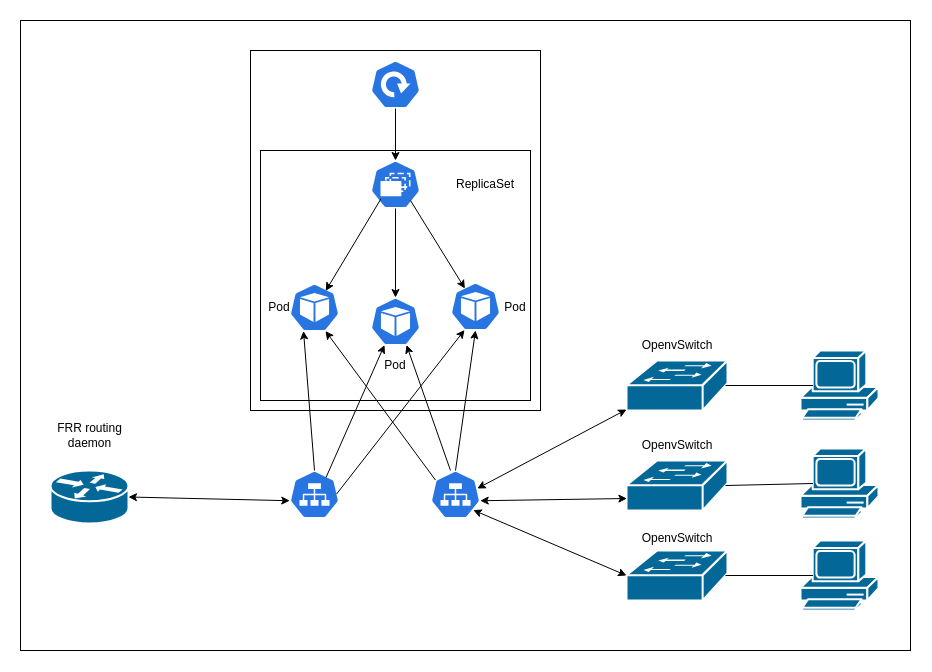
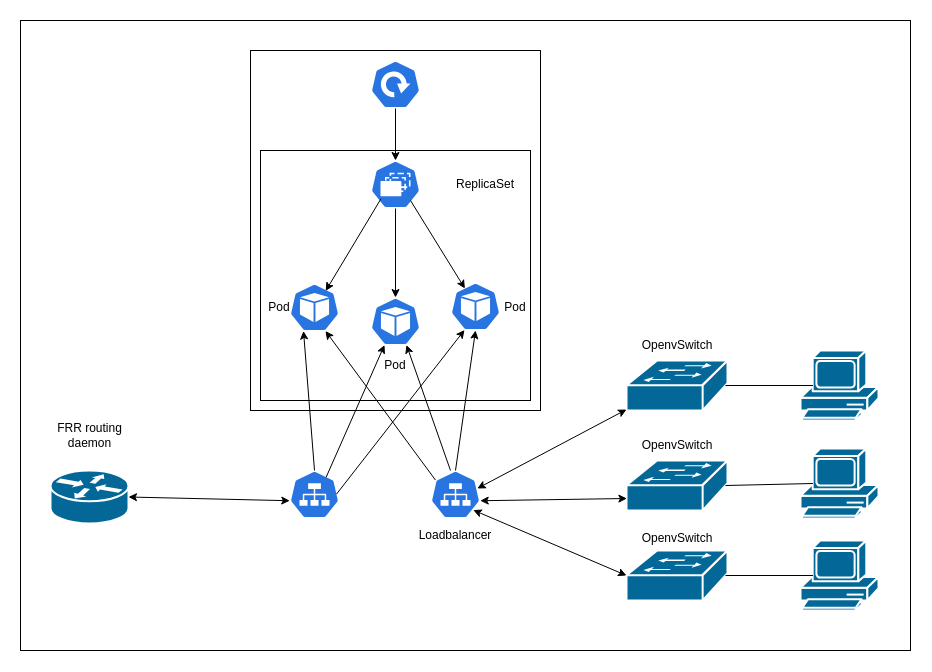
  <mxCell id="0" />
  <mxCell id="1" parent="0" />
  <mxCell id="2" value="" style="rounded=0;whiteSpace=wrap;html=1;" vertex="1" parent="1"><mxGeometry x="20" y="20" width="890" height="630" as="geometry" /></mxCell>
  <mxCell id="3" value="" style="rounded=0;whiteSpace=wrap;html=1;" parent="1" vertex="1"><mxGeometry x="250" y="50" width="290" height="360" as="geometry" /></mxCell>
  <mxCell id="4" value="" style="rounded=0;whiteSpace=wrap;html=1;" parent="1" vertex="1"><mxGeometry x="260" y="150" width="270" height="250" as="geometry" /></mxCell>
  <mxCell id="5" value="" style="shape=mxgraph.cisco.routers.router;sketch=0;html=1;pointerEvents=1;dashed=0;fillColor=#036897;strokeColor=#ffffff;strokeWidth=2;verticalLabelPosition=bottom;verticalAlign=top;align=center;outlineConnect=0;" parent="1" vertex="1"><mxGeometry x="50" y="470" width="78" height="53" as="geometry" /></mxCell>
  <mxCell id="6" value="" style="sketch=0;html=1;dashed=0;whitespace=wrap;fillColor=#2875E2;strokeColor=#ffffff;points=[[0.005,0.63,0],[0.1,0.2,0],[0.9,0.2,0],[0.5,0,0],[0.995,0.63,0],[0.72,0.99,0],[0.5,1,0],[0.28,0.99,0]];verticalLabelPosition=bottom;align=center;verticalAlign=top;shape=mxgraph.kubernetes.icon;prIcon=pod" parent="1" vertex="1"><mxGeometry x="289" y="283" width="50" height="48" as="geometry" /></mxCell>
  <mxCell id="7" value="" style="sketch=0;html=1;dashed=0;whitespace=wrap;fillColor=#2875E2;strokeColor=#ffffff;points=[[0.005,0.63,0],[0.1,0.2,0],[0.9,0.2,0],[0.5,0,0],[0.995,0.63,0],[0.72,0.99,0],[0.5,1,0],[0.28,0.99,0]];verticalLabelPosition=bottom;align=center;verticalAlign=top;shape=mxgraph.kubernetes.icon;prIcon=pod" parent="1" vertex="1"><mxGeometry x="370" y="297" width="50" height="48" as="geometry" /></mxCell>
  <mxCell id="8" value="" style="sketch=0;html=1;dashed=0;whitespace=wrap;fillColor=#2875E2;strokeColor=#ffffff;points=[[0.005,0.63,0],[0.1,0.2,0],[0.9,0.2,0],[0.5,0,0],[0.995,0.63,0],[0.72,0.99,0],[0.5,1,0],[0.28,0.99,0]];verticalLabelPosition=bottom;align=center;verticalAlign=top;shape=mxgraph.kubernetes.icon;prIcon=pod" parent="1" vertex="1"><mxGeometry x="450" y="282" width="50" height="48" as="geometry" /></mxCell>
  <mxCell id="9" value="" style="sketch=0;html=1;dashed=0;whitespace=wrap;fillColor=#2875E2;strokeColor=#ffffff;points=[[0.005,0.63,0],[0.1,0.2,0],[0.9,0.2,0],[0.5,0,0],[0.995,0.63,0],[0.72,0.99,0],[0.5,1,0],[0.28,0.99,0]];verticalLabelPosition=bottom;align=center;verticalAlign=top;shape=mxgraph.kubernetes.icon;prIcon=deploy" parent="1" vertex="1"><mxGeometry x="370" y="60" width="50" height="48" as="geometry" /></mxCell>
  <mxCell id="10" value="" style="sketch=0;html=1;dashed=0;whitespace=wrap;fillColor=#2875E2;strokeColor=#ffffff;points=[[0.005,0.63,0],[0.1,0.2,0],[0.9,0.2,0],[0.5,0,0],[0.995,0.63,0],[0.72,0.99,0],[0.5,1,0],[0.28,0.99,0]];verticalLabelPosition=bottom;align=center;verticalAlign=top;shape=mxgraph.kubernetes.icon;prIcon=rs" parent="1" vertex="1"><mxGeometry x="370" y="160" width="50" height="48" as="geometry" /></mxCell>
  <mxCell id="11" value="" style="endArrow=classic;html=1;rounded=0;entryX=0.5;entryY=0;entryDx=0;entryDy=0;entryPerimeter=0;exitX=0.5;exitY=1;exitDx=0;exitDy=0;exitPerimeter=0;" parent="1" source="10" target="7" edge="1"><mxGeometry width="50" height="50" relative="1" as="geometry"><mxPoint x="490" y="450" as="sourcePoint" /><mxPoint x="430" y="300" as="targetPoint" /></mxGeometry></mxCell>
  <mxCell id="12" value="" style="endArrow=classic;html=1;rounded=0;entryX=0.288;entryY=0.125;entryDx=0;entryDy=0;entryPerimeter=0;" parent="1" target="8" edge="1"><mxGeometry width="50" height="50" relative="1" as="geometry"><mxPoint x="410" y="200" as="sourcePoint" /><mxPoint x="450" y="210" as="targetPoint" /></mxGeometry></mxCell>
  <mxCell id="13" value="" style="endArrow=classic;html=1;rounded=0;entryX=0.724;entryY=0.154;entryDx=0;entryDy=0;entryPerimeter=0;exitX=0.208;exitY=0.8;exitDx=0;exitDy=0;exitPerimeter=0;" parent="1" source="10" target="6" edge="1"><mxGeometry width="50" height="50" relative="1" as="geometry"><mxPoint x="350" y="470" as="sourcePoint" /><mxPoint x="410" y="350" as="targetPoint" /></mxGeometry></mxCell>
  <mxCell id="14" value="" style="sketch=0;html=1;dashed=0;whitespace=wrap;fillColor=#2875E2;strokeColor=#ffffff;points=[[0.005,0.63,0],[0.1,0.2,0],[0.9,0.2,0],[0.5,0,0],[0.995,0.63,0],[0.72,0.99,0],[0.5,1,0],[0.28,0.99,0]];verticalLabelPosition=bottom;align=center;verticalAlign=top;shape=mxgraph.kubernetes.icon;prIcon=svc" parent="1" vertex="1"><mxGeometry x="430" y="470" width="50" height="48" as="geometry" /></mxCell>
  <mxCell id="15" value="" style="shape=mxgraph.cisco.switches.workgroup_switch;sketch=0;html=1;pointerEvents=1;dashed=0;fillColor=#036897;strokeColor=#ffffff;strokeWidth=2;verticalLabelPosition=bottom;verticalAlign=top;align=center;outlineConnect=0;" parent="1" vertex="1"><mxGeometry x="626" y="360" width="101" height="50" as="geometry" /></mxCell>
  <mxCell id="16" value="" style="shape=mxgraph.cisco.switches.workgroup_switch;sketch=0;html=1;pointerEvents=1;dashed=0;fillColor=#036897;strokeColor=#ffffff;strokeWidth=2;verticalLabelPosition=bottom;verticalAlign=top;align=center;outlineConnect=0;" parent="1" vertex="1"><mxGeometry x="626" y="460" width="101" height="50" as="geometry" /></mxCell>
  <mxCell id="17" value="" style="shape=mxgraph.cisco.switches.workgroup_switch;sketch=0;html=1;pointerEvents=1;dashed=0;fillColor=#036897;strokeColor=#ffffff;strokeWidth=2;verticalLabelPosition=bottom;verticalAlign=top;align=center;outlineConnect=0;" parent="1" vertex="1"><mxGeometry x="626" y="550" width="101" height="50" as="geometry" /></mxCell>
  <mxCell id="18" value="" style="endArrow=classic;startArrow=classic;html=1;rounded=0;entryX=0;entryY=0.98;entryDx=0;entryDy=0;entryPerimeter=0;exitX=0.936;exitY=0.375;exitDx=0;exitDy=0;exitPerimeter=0;" parent="1" source="14" target="15" edge="1"><mxGeometry width="50" height="50" relative="1" as="geometry"><mxPoint x="640" y="220" as="sourcePoint" /><mxPoint x="740" y="230" as="targetPoint" /></mxGeometry></mxCell>
  <mxCell id="19" value="" style="endArrow=classic;startArrow=classic;html=1;rounded=0;exitX=0.995;exitY=0.63;exitDx=0;exitDy=0;entryX=0.004;entryY=0.76;entryDx=0;entryDy=0;entryPerimeter=0;exitPerimeter=0;" parent="1" source="14" target="16" edge="1"><mxGeometry width="50" height="50" relative="1" as="geometry"><mxPoint x="640" y="291.507" as="sourcePoint" /><mxPoint x="740" y="330" as="targetPoint" /></mxGeometry></mxCell>
  <mxCell id="20" value="" style="endArrow=classic;startArrow=classic;html=1;rounded=0;entryX=0;entryY=0.5;entryDx=0;entryDy=0;entryPerimeter=0;exitX=0.856;exitY=0.825;exitDx=0;exitDy=0;exitPerimeter=0;" parent="1" source="14" target="17" edge="1"><mxGeometry width="50" height="50" relative="1" as="geometry"><mxPoint x="640" y="379" as="sourcePoint" /><mxPoint x="770" y="390" as="targetPoint" /></mxGeometry></mxCell>
+ <mxCell id="21" value="Loadbalancer" style="text;html=1;strokeColor=none;fillColor=none;align=center;verticalAlign=middle;whiteSpace=wrap;rounded=0;" parent="1" vertex="1"><mxGeometry x="425" y="520" width="60" height="30" as="geometry" /></mxCell>
  <mxCell id="22" value="" style="endArrow=classic;html=1;rounded=0;exitX=0.5;exitY=1;exitDx=0;exitDy=0;exitPerimeter=0;" parent="1" source="9" target="10" edge="1"><mxGeometry width="50" height="50" relative="1" as="geometry"><mxPoint x="260" y="380" as="sourcePoint" /><mxPoint x="520" y="30" as="targetPoint" /></mxGeometry></mxCell>
  <mxCell id="23" value="" style="endArrow=classic;html=1;rounded=0;entryX=0.5;entryY=1;entryDx=0;entryDy=0;entryPerimeter=0;exitX=0.5;exitY=0;exitDx=0;exitDy=0;exitPerimeter=0;" parent="1" source="14" target="8" edge="1"><mxGeometry width="50" height="50" relative="1" as="geometry"><mxPoint x="600" y="440" as="sourcePoint" /><mxPoint x="650" y="390" as="targetPoint" /></mxGeometry></mxCell>
  <mxCell id="24" value="" style="endArrow=classic;html=1;rounded=0;entryX=0.72;entryY=0.99;entryDx=0;entryDy=0;entryPerimeter=0;" parent="1" target="7" edge="1"><mxGeometry width="50" height="50" relative="1" as="geometry"><mxPoint x="450" y="470" as="sourcePoint" /><mxPoint x="400" y="440" as="targetPoint" /></mxGeometry></mxCell>
  <mxCell id="25" value="" style="endArrow=classic;html=1;rounded=0;entryX=0.72;entryY=0.99;entryDx=0;entryDy=0;entryPerimeter=0;exitX=0.1;exitY=0.2;exitDx=0;exitDy=0;exitPerimeter=0;" parent="1" source="14" target="6" edge="1"><mxGeometry width="50" height="50" relative="1" as="geometry"><mxPoint x="370" y="540" as="sourcePoint" /><mxPoint x="420" y="490" as="targetPoint" /></mxGeometry></mxCell>
  <mxCell id="26" value="" style="sketch=0;html=1;dashed=0;whitespace=wrap;fillColor=#2875E2;strokeColor=#ffffff;points=[[0.005,0.63,0],[0.1,0.2,0],[0.9,0.2,0],[0.5,0,0],[0.995,0.63,0],[0.72,0.99,0],[0.5,1,0],[0.28,0.99,0]];verticalLabelPosition=bottom;align=center;verticalAlign=top;shape=mxgraph.kubernetes.icon;prIcon=svc" parent="1" vertex="1"><mxGeometry x="289" y="470" width="50" height="48" as="geometry" /></mxCell>
  <mxCell id="27" value="" style="endArrow=classic;startArrow=classic;html=1;rounded=0;exitX=1;exitY=0.5;exitDx=0;exitDy=0;exitPerimeter=0;entryX=0.005;entryY=0.63;entryDx=0;entryDy=0;entryPerimeter=0;" parent="1" source="5" target="26" edge="1"><mxGeometry width="50" height="50" relative="1" as="geometry"><mxPoint x="160" y="560" as="sourcePoint" /><mxPoint x="210" y="510" as="targetPoint" /></mxGeometry></mxCell>
  <mxCell id="28" value="" style="endArrow=classic;html=1;rounded=0;entryX=0.28;entryY=0.99;entryDx=0;entryDy=0;entryPerimeter=0;exitX=0.5;exitY=0;exitDx=0;exitDy=0;exitPerimeter=0;" parent="1" source="26" target="6" edge="1"><mxGeometry width="50" height="50" relative="1" as="geometry"><mxPoint x="300" y="470" as="sourcePoint" /><mxPoint x="350" y="420" as="targetPoint" /></mxGeometry></mxCell>
  <mxCell id="29" value="" style="endArrow=classic;html=1;rounded=0;entryX=0.28;entryY=0.99;entryDx=0;entryDy=0;entryPerimeter=0;exitX=0.732;exitY=0.142;exitDx=0;exitDy=0;exitPerimeter=0;" parent="1" source="26" target="7" edge="1"><mxGeometry width="50" height="50" relative="1" as="geometry"><mxPoint x="300" y="520" as="sourcePoint" /><mxPoint x="350" y="470" as="targetPoint" /></mxGeometry></mxCell>
  <mxCell id="30" value="" style="endArrow=classic;html=1;rounded=0;exitX=0.94;exitY=0.492;exitDx=0;exitDy=0;exitPerimeter=0;entryX=0.28;entryY=0.99;entryDx=0;entryDy=0;entryPerimeter=0;" parent="1" source="26" target="8" edge="1"><mxGeometry width="50" height="50" relative="1" as="geometry"><mxPoint x="330" y="540" as="sourcePoint" /><mxPoint x="380" y="490" as="targetPoint" /></mxGeometry></mxCell>
  <mxCell id="31" value="ReplicaSet" style="text;html=1;strokeColor=none;fillColor=none;align=center;verticalAlign=middle;whiteSpace=wrap;rounded=0;" parent="1" vertex="1"><mxGeometry x="455" y="169" width="60" height="30" as="geometry" /></mxCell>
  <mxCell id="32" value="FRR routing daemon" style="text;html=1;strokeColor=none;fillColor=none;align=center;verticalAlign=middle;whiteSpace=wrap;rounded=0;" parent="1" vertex="1"><mxGeometry x="53.5" y="420" width="71" height="30" as="geometry" /></mxCell>
  <mxCell id="33" value="OpenvSwitch" style="text;html=1;strokeColor=none;fillColor=none;align=center;verticalAlign=middle;whiteSpace=wrap;rounded=0;" parent="1" vertex="1"><mxGeometry x="647" y="330" width="60" height="30" as="geometry" /></mxCell>
  <mxCell id="34" value="OpenvSwitch" style="text;html=1;strokeColor=none;fillColor=none;align=center;verticalAlign=middle;whiteSpace=wrap;rounded=0;" parent="1" vertex="1"><mxGeometry x="647" y="430" width="60" height="30" as="geometry" /></mxCell>
  <mxCell id="35" value="OpenvSwitch" style="text;html=1;strokeColor=none;fillColor=none;align=center;verticalAlign=middle;whiteSpace=wrap;rounded=0;" parent="1" vertex="1"><mxGeometry x="647" y="523" width="60" height="30" as="geometry" /></mxCell>
  <mxCell id="36" value="" style="shape=mxgraph.cisco.computers_and_peripherals.pc;sketch=0;html=1;pointerEvents=1;dashed=0;fillColor=#036897;strokeColor=#ffffff;strokeWidth=2;verticalLabelPosition=bottom;verticalAlign=top;align=center;outlineConnect=0;" parent="1" vertex="1"><mxGeometry x="800" y="350" width="78" height="70" as="geometry" /></mxCell>
  <mxCell id="37" value="" style="shape=mxgraph.cisco.computers_and_peripherals.pc;sketch=0;html=1;pointerEvents=1;dashed=0;fillColor=#036897;strokeColor=#ffffff;strokeWidth=2;verticalLabelPosition=bottom;verticalAlign=top;align=center;outlineConnect=0;" parent="1" vertex="1"><mxGeometry x="800" y="448" width="78" height="70" as="geometry" /></mxCell>
  <mxCell id="38" value="" style="shape=mxgraph.cisco.computers_and_peripherals.pc;sketch=0;html=1;pointerEvents=1;dashed=0;fillColor=#036897;strokeColor=#ffffff;strokeWidth=2;verticalLabelPosition=bottom;verticalAlign=top;align=center;outlineConnect=0;" parent="1" vertex="1"><mxGeometry x="800" y="540" width="78" height="70" as="geometry" /></mxCell>
  <mxCell id="39" value="" style="endArrow=none;html=1;rounded=0;exitX=0.98;exitY=0.5;exitDx=0;exitDy=0;exitPerimeter=0;entryX=0.16;entryY=0.5;entryDx=0;entryDy=0;entryPerimeter=0;" parent="1" source="16" target="37" edge="1"><mxGeometry width="50" height="50" relative="1" as="geometry"><mxPoint x="760" y="490" as="sourcePoint" /><mxPoint x="810" y="440" as="targetPoint" /></mxGeometry></mxCell>
  <mxCell id="40" value="" style="endArrow=none;html=1;rounded=0;exitX=0.98;exitY=0.5;exitDx=0;exitDy=0;exitPerimeter=0;entryX=0.16;entryY=0.5;entryDx=0;entryDy=0;entryPerimeter=0;" parent="1" source="15" target="36" edge="1"><mxGeometry width="50" height="50" relative="1" as="geometry"><mxPoint x="740" y="470" as="sourcePoint" /><mxPoint x="790" y="420" as="targetPoint" /></mxGeometry></mxCell>
  <mxCell id="41" value="" style="endArrow=none;html=1;rounded=0;exitX=0.98;exitY=0.5;exitDx=0;exitDy=0;exitPerimeter=0;entryX=0.16;entryY=0.5;entryDx=0;entryDy=0;entryPerimeter=0;" parent="1" source="17" target="38" edge="1"><mxGeometry width="50" height="50" relative="1" as="geometry"><mxPoint x="750" y="580" as="sourcePoint" /><mxPoint x="800" y="530" as="targetPoint" /></mxGeometry></mxCell>
  <mxCell id="42" value="Pod" style="text;html=1;strokeColor=none;fillColor=none;align=center;verticalAlign=middle;whiteSpace=wrap;rounded=0;" parent="1" vertex="1"><mxGeometry x="264" y="292" width="30" height="30" as="geometry" /></mxCell>
  <mxCell id="43" value="Pod" style="text;html=1;strokeColor=none;fillColor=none;align=center;verticalAlign=middle;whiteSpace=wrap;rounded=0;" parent="1" vertex="1"><mxGeometry x="380" y="350" width="30" height="30" as="geometry" /></mxCell>
  <mxCell id="44" value="Pod" style="text;html=1;strokeColor=none;fillColor=none;align=center;verticalAlign=middle;whiteSpace=wrap;rounded=0;" parent="1" vertex="1"><mxGeometry x="500" y="292" width="30" height="30" as="geometry" /></mxCell>
